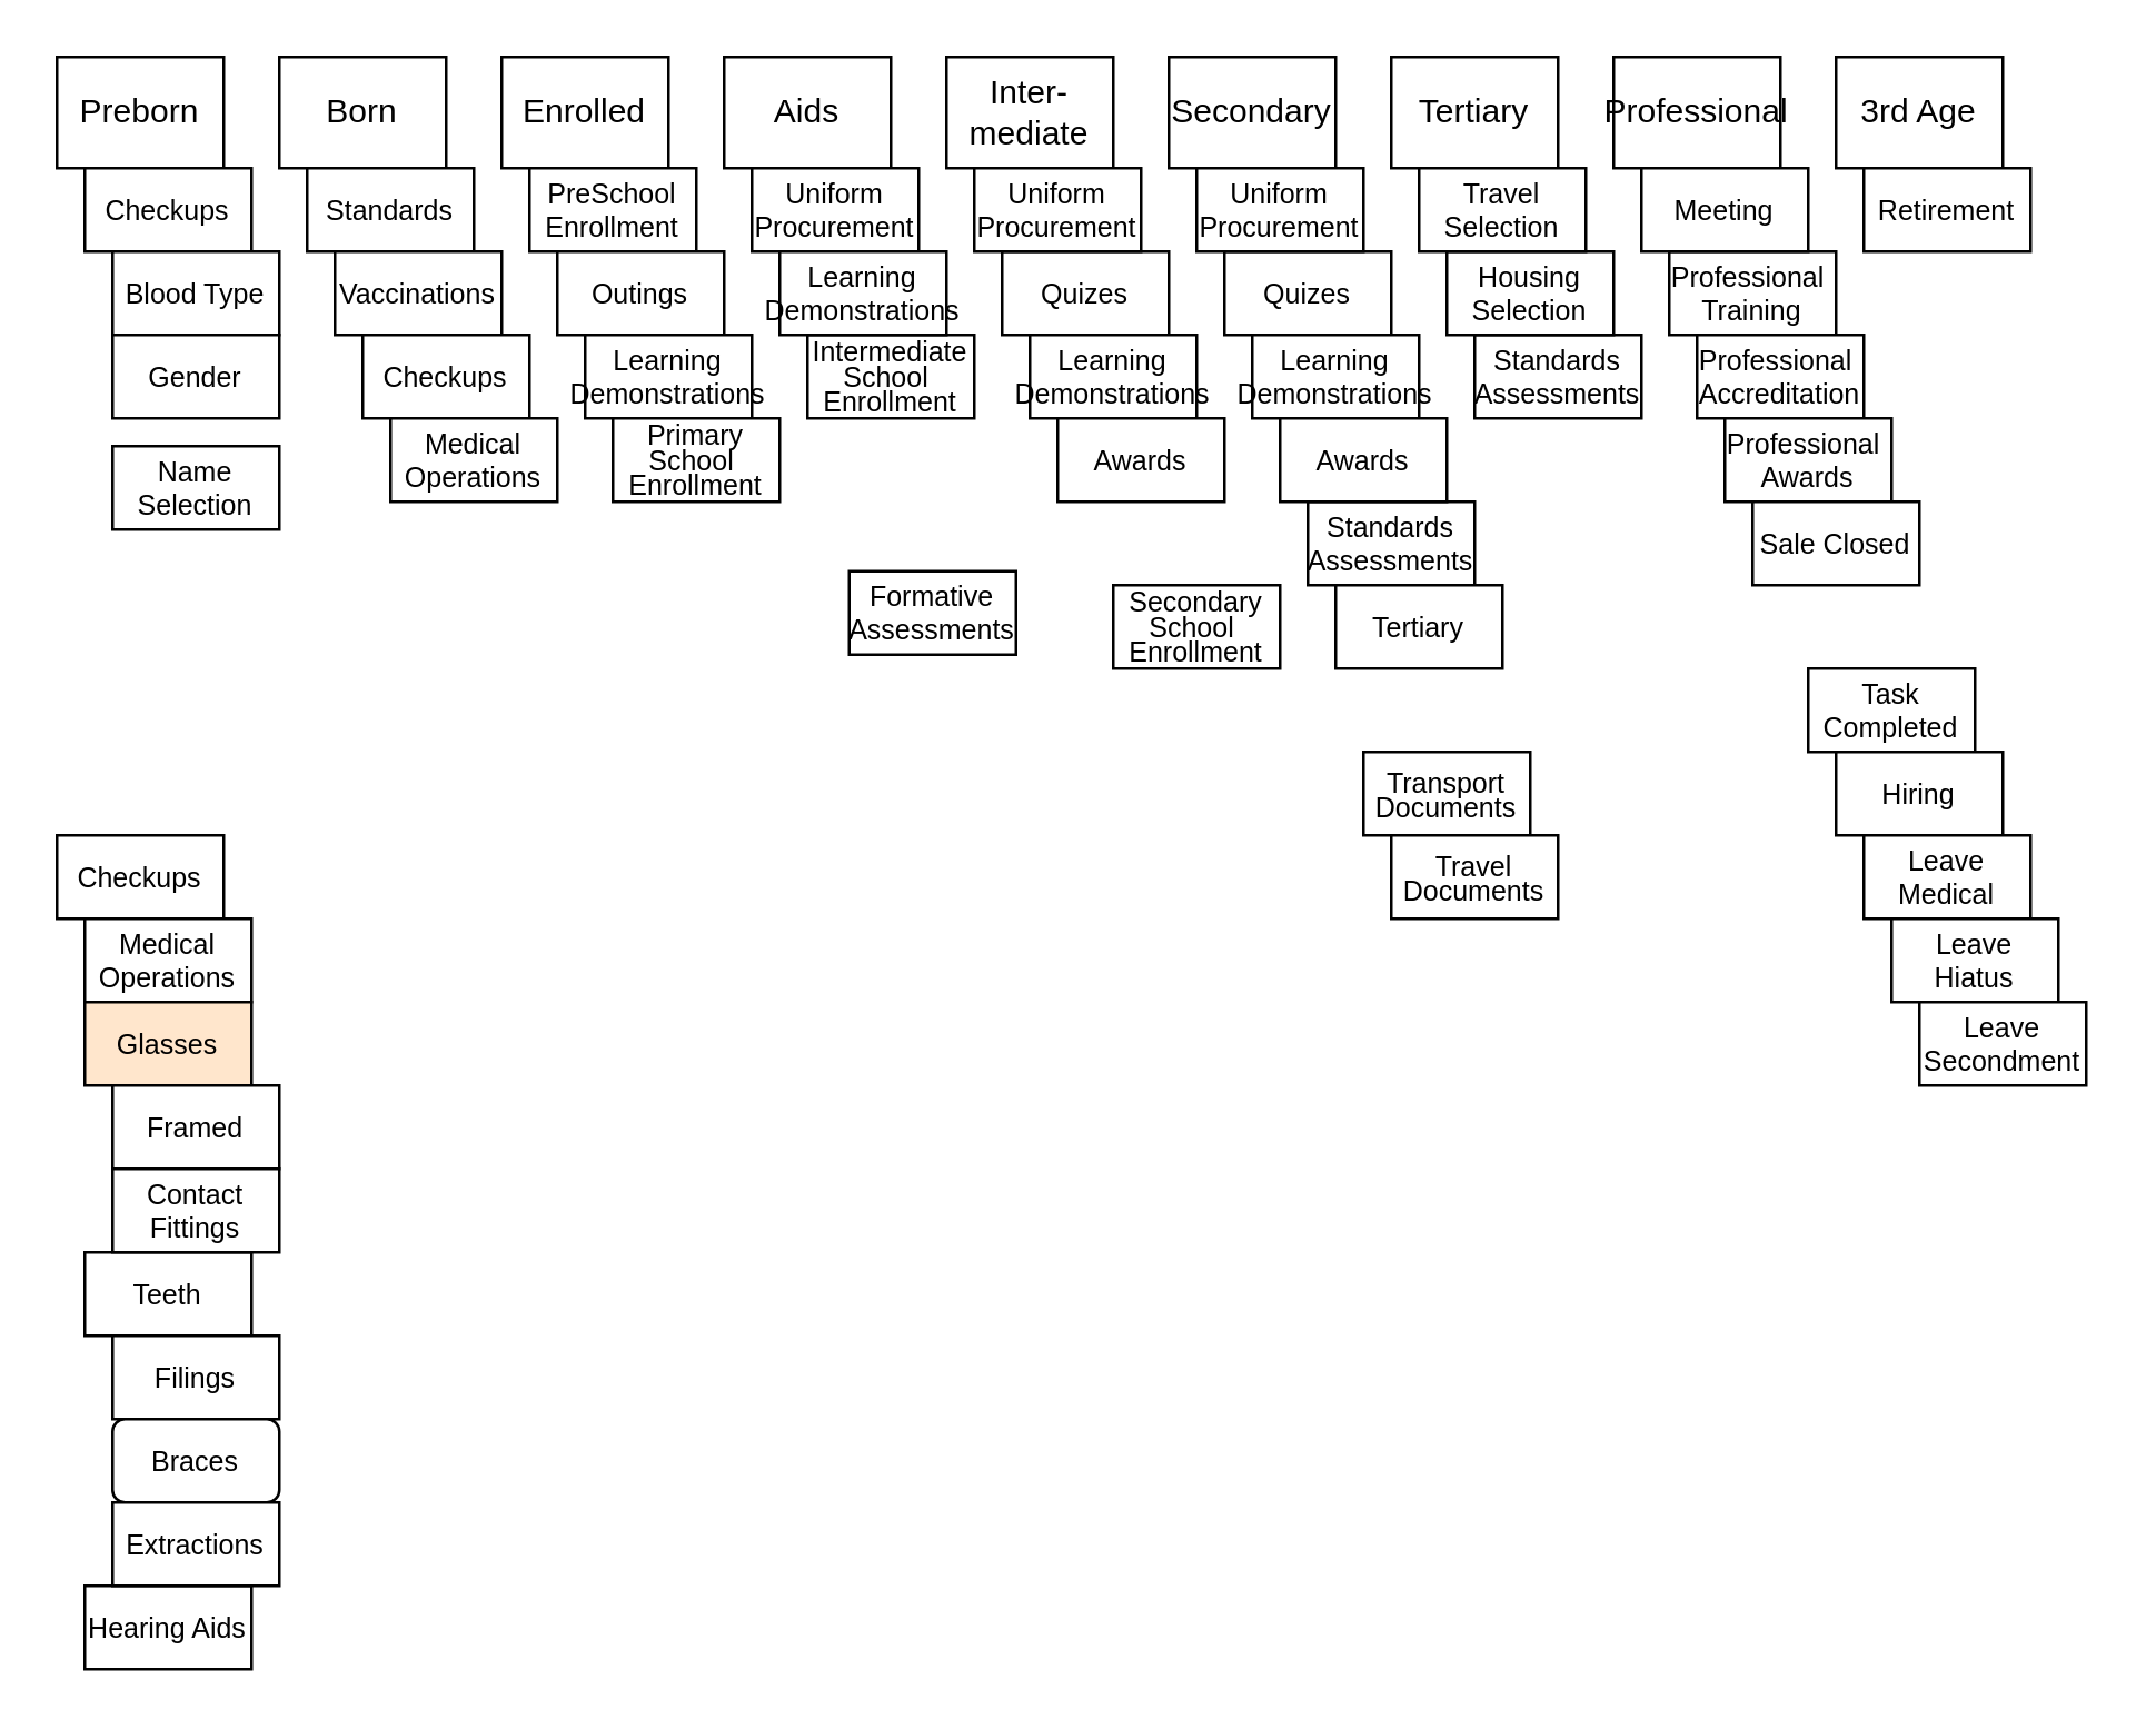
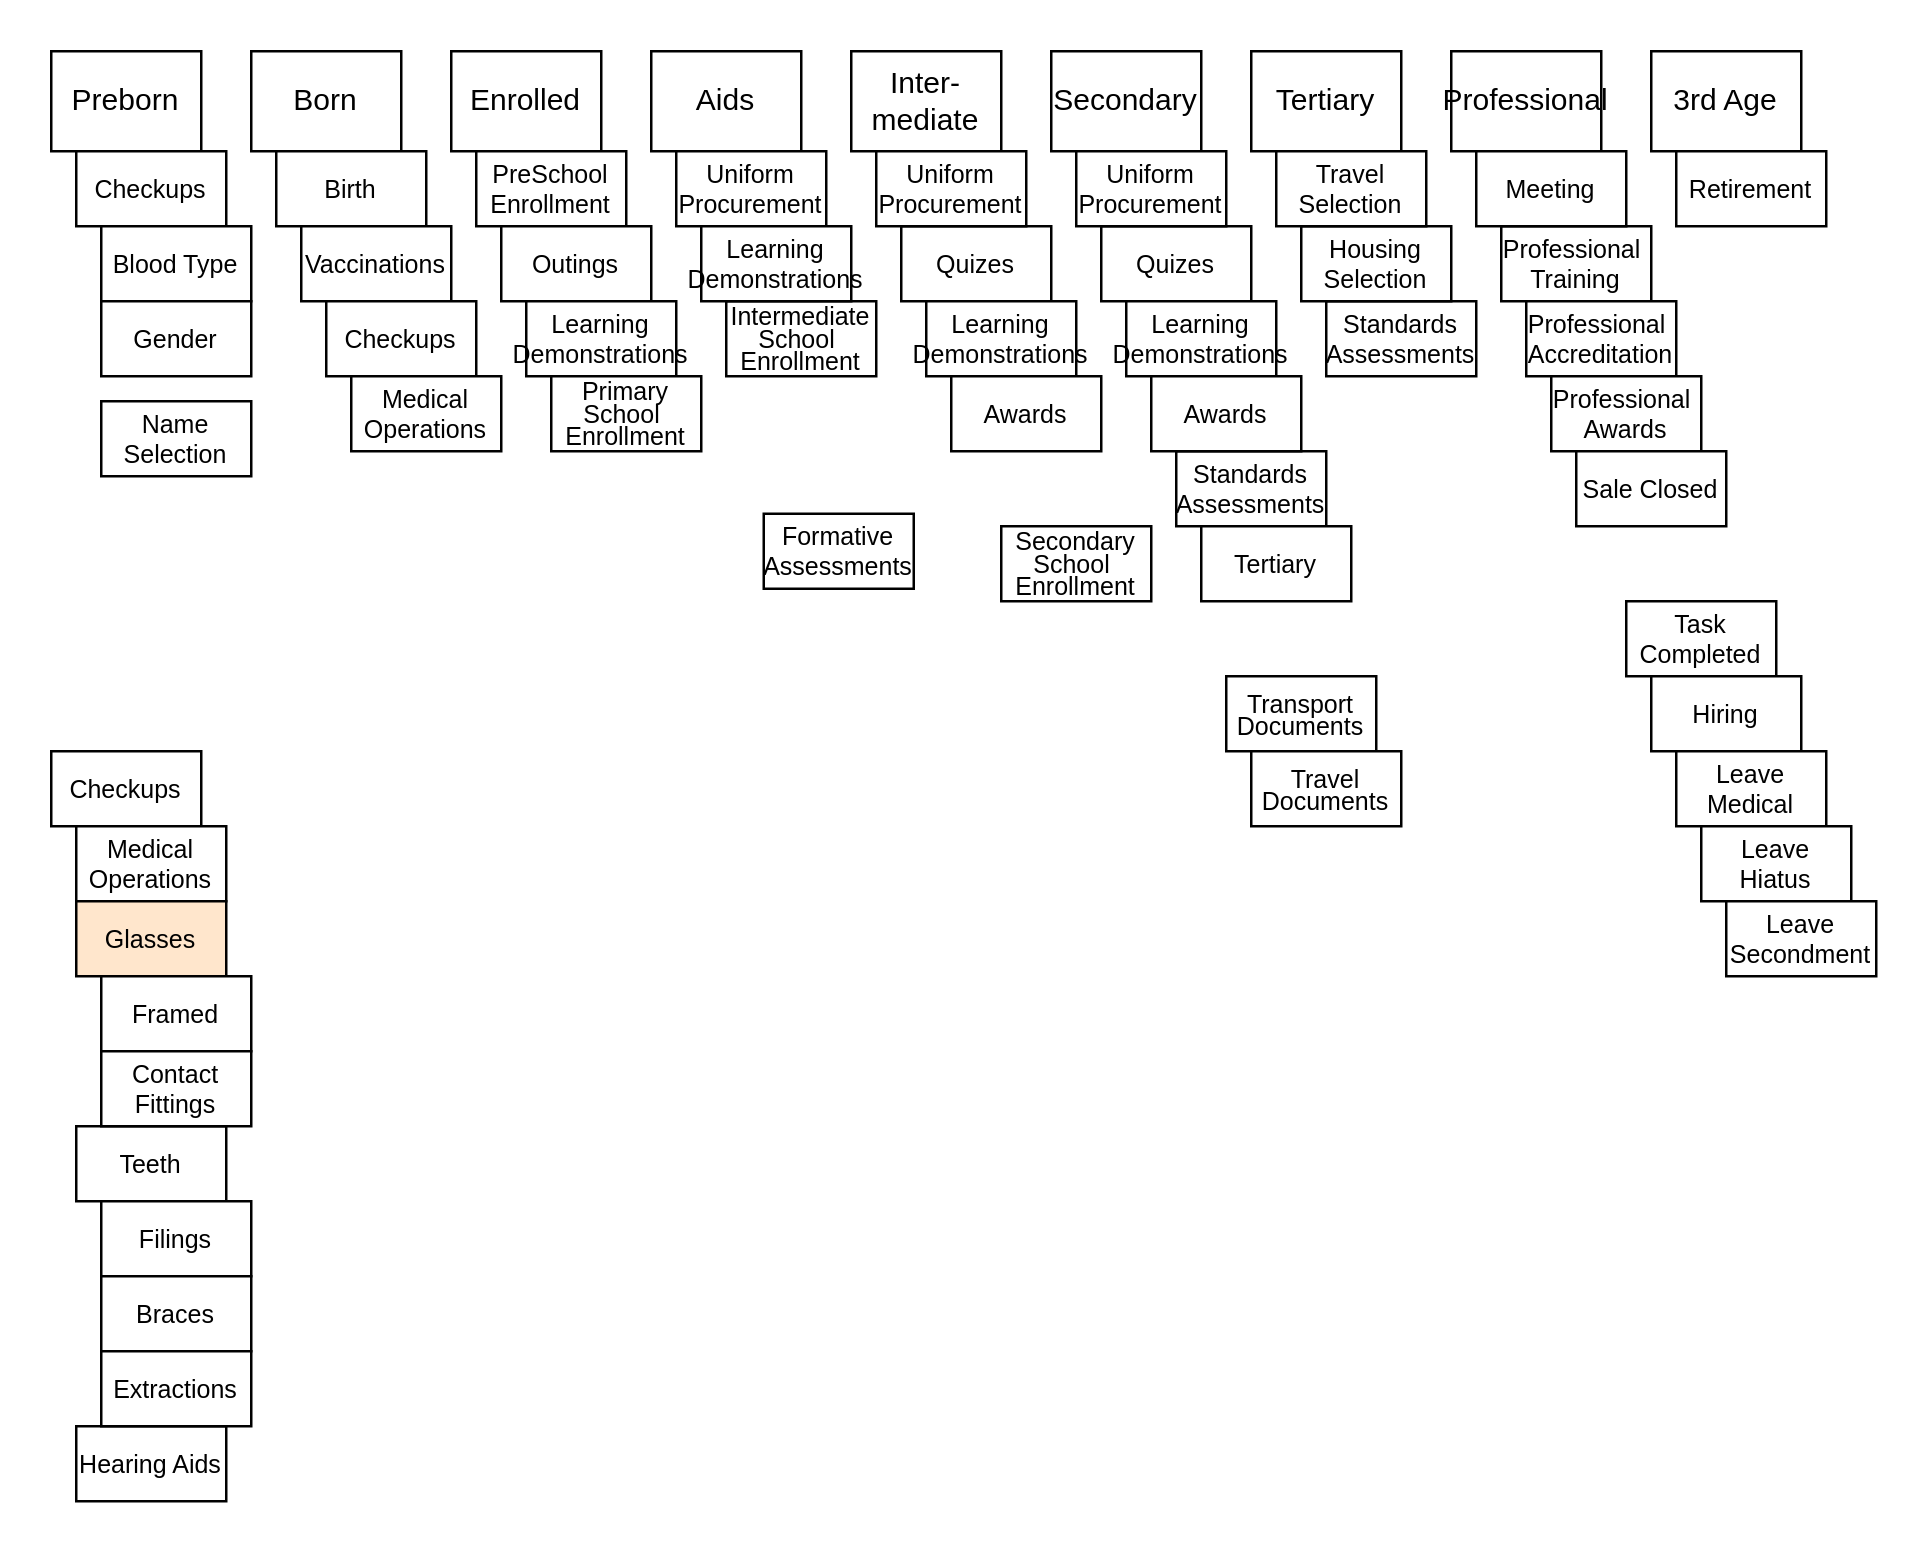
  <mxCell id="0" />
  <mxCell id="1" parent="0" />
  <mxCell id="2" value="Preborn" style="rounded=0;whiteSpace=wrap;html=1;" vertex="1" parent="1"><mxGeometry x="20" y="20" width="60" height="40" as="geometry" /></mxCell>
  <mxCell id="3" value="Born" style="rounded=0;whiteSpace=wrap;html=1;" vertex="1" parent="1"><mxGeometry x="100" y="20" width="60" height="40" as="geometry" /></mxCell>
  <mxCell id="4" value="Enrolled" style="rounded=0;whiteSpace=wrap;html=1;" vertex="1" parent="1"><mxGeometry x="180" y="20" width="60" height="40" as="geometry" /></mxCell>
  <mxCell id="5" value="Aids" style="rounded=0;whiteSpace=wrap;html=1;" vertex="1" parent="1"><mxGeometry x="260" y="20" width="60" height="40" as="geometry" /></mxCell>
  <mxCell id="6" value="Inter-&lt;br&gt;mediate" style="rounded=0;whiteSpace=wrap;html=1;" vertex="1" parent="1"><mxGeometry x="340" y="20" width="60" height="40" as="geometry" /></mxCell>
  <mxCell id="7" value="Secondary" style="rounded=0;whiteSpace=wrap;html=1;" vertex="1" parent="1"><mxGeometry x="420" y="20" width="60" height="40" as="geometry" /></mxCell>
  <mxCell id="8" value="Tertiary" style="rounded=0;whiteSpace=wrap;html=1;" vertex="1" parent="1"><mxGeometry x="500" y="20" width="60" height="40" as="geometry" /></mxCell>
  <mxCell id="9" value="Professional" style="rounded=0;whiteSpace=wrap;html=1;" vertex="1" parent="1"><mxGeometry x="580" y="20" width="60" height="40" as="geometry" /></mxCell>
  <mxCell id="10" value="3rd Age" style="rounded=0;whiteSpace=wrap;html=1;" vertex="1" parent="1"><mxGeometry x="660" y="20" width="60" height="40" as="geometry" /></mxCell>
- <mxCell id="11" value="Standards" style="rounded=0;whiteSpace=wrap;html=1;fontSize=10;" vertex="1" parent="1"><mxGeometry x="110" y="60" width="60" height="30" as="geometry" /></mxCell>
+ <mxCell id="11" value="Birth" style="rounded=0;whiteSpace=wrap;html=1;fontSize=10;" vertex="1" parent="1"><mxGeometry x="110" y="60" width="60" height="30" as="geometry" /></mxCell>
  <mxCell id="12" value="Vaccinations" style="rounded=0;whiteSpace=wrap;html=1;fontSize=10;" vertex="1" parent="1"><mxGeometry x="120" y="90" width="60" height="30" as="geometry" /></mxCell>
  <mxCell id="13" value="Checkups" style="rounded=0;whiteSpace=wrap;html=1;fontSize=10;" vertex="1" parent="1"><mxGeometry x="130" y="120" width="60" height="30" as="geometry" /></mxCell>
  <mxCell id="14" value="PreSchool&lt;br style=&quot;font-size: 10px;&quot;&gt;Enrollment" style="rounded=0;whiteSpace=wrap;html=1;fontSize=10;" vertex="1" parent="1"><mxGeometry x="190" y="60" width="60" height="30" as="geometry" /></mxCell>
  <mxCell id="15" value="Outings" style="rounded=0;whiteSpace=wrap;html=1;fontSize=10;" vertex="1" parent="1"><mxGeometry x="200" y="90" width="60" height="30" as="geometry" /></mxCell>
  <mxCell id="16" value="Learning&lt;br style=&quot;font-size: 10px;&quot;&gt;Demonstrations" style="rounded=0;whiteSpace=wrap;html=1;fontSize=10;" vertex="1" parent="1"><mxGeometry x="210" y="120" width="60" height="30" as="geometry" /></mxCell>
  <mxCell id="17" value="&lt;p style=&quot;line-height: 0.9; font-size: 10px;&quot;&gt;Primary School&amp;nbsp;&lt;br style=&quot;font-size: 10px;&quot;&gt;Enrollment&lt;/p&gt;" style="rounded=0;whiteSpace=wrap;html=1;fontSize=10;" vertex="1" parent="1"><mxGeometry x="220" y="150" width="60" height="30" as="geometry" /></mxCell>
  <mxCell id="18" value="Checkups" style="rounded=0;whiteSpace=wrap;html=1;fontSize=10;" vertex="1" parent="1"><mxGeometry x="30" y="60" width="60" height="30" as="geometry" /></mxCell>
  <mxCell id="19" value="Blood Type" style="rounded=0;whiteSpace=wrap;html=1;fontSize=10;" vertex="1" parent="1"><mxGeometry x="40" y="90" width="60" height="30" as="geometry" /></mxCell>
  <mxCell id="20" value="Medical&lt;br style=&quot;font-size: 10px;&quot;&gt;Operations" style="rounded=0;whiteSpace=wrap;html=1;fontSize=10;" vertex="1" parent="1"><mxGeometry x="140" y="150" width="60" height="30" as="geometry" /></mxCell>
  <mxCell id="21" value="&lt;p style=&quot;line-height: 0.9; font-size: 10px;&quot;&gt;Intermediate School&amp;nbsp;&lt;br style=&quot;font-size: 10px;&quot;&gt;Enrollment&lt;/p&gt;" style="rounded=0;whiteSpace=wrap;html=1;fontSize=10;" vertex="1" parent="1"><mxGeometry x="290" y="120" width="60" height="30" as="geometry" /></mxCell>
  <mxCell id="22" value="&lt;p style=&quot;line-height: 0.9; font-size: 10px;&quot;&gt;Secondary School&amp;nbsp;&lt;br style=&quot;font-size: 10px;&quot;&gt;Enrollment&lt;/p&gt;" style="rounded=0;whiteSpace=wrap;html=1;fontSize=10;" vertex="1" parent="1"><mxGeometry x="400" y="210" width="60" height="30" as="geometry" /></mxCell>
  <mxCell id="23" value="Uniform&lt;br style=&quot;font-size: 10px;&quot;&gt;Procurement" style="rounded=0;whiteSpace=wrap;html=1;fontSize=10;" vertex="1" parent="1"><mxGeometry x="270" y="60" width="60" height="30" as="geometry" /></mxCell>
  <mxCell id="24" value="Learning&lt;br style=&quot;font-size: 10px;&quot;&gt;Demonstrations" style="rounded=0;whiteSpace=wrap;html=1;fontSize=10;" vertex="1" parent="1"><mxGeometry x="280" y="90" width="60" height="30" as="geometry" /></mxCell>
  <mxCell id="25" value="Checkups" style="rounded=0;whiteSpace=wrap;html=1;fontSize=10;" vertex="1" parent="1"><mxGeometry x="20" y="300" width="60" height="30" as="geometry" /></mxCell>
  <mxCell id="26" value="Medical&lt;br style=&quot;font-size: 10px;&quot;&gt;Operations" style="rounded=0;whiteSpace=wrap;html=1;fontSize=10;" vertex="1" parent="1"><mxGeometry x="30" y="330" width="60" height="30" as="geometry" /></mxCell>
  <mxCell id="27" value="Glasses" style="rounded=0;whiteSpace=wrap;html=1;fontSize=10;fillColor=#ffe6cc;" vertex="1" parent="1"><mxGeometry x="30" y="360" width="60" height="30" as="geometry" /></mxCell>
  <mxCell id="28" value="Teeth" style="rounded=0;whiteSpace=wrap;html=1;fontSize=10;" vertex="1" parent="1"><mxGeometry x="30" y="450" width="60" height="30" as="geometry" /></mxCell>
  <mxCell id="29" value="Quizes" style="rounded=0;whiteSpace=wrap;html=1;fontSize=10;" vertex="1" parent="1"><mxGeometry x="440" y="90" width="60" height="30" as="geometry" /></mxCell>
  <mxCell id="30" value="Standards Assessments" style="rounded=0;whiteSpace=wrap;html=1;fontSize=10;" vertex="1" parent="1"><mxGeometry x="470" y="180" width="60" height="30" as="geometry" /></mxCell>
  <mxCell id="31" value="Learning Demonstrations" style="rounded=0;whiteSpace=wrap;html=1;fontSize=10;" vertex="1" parent="1"><mxGeometry x="450" y="120" width="60" height="30" as="geometry" /></mxCell>
  <mxCell id="32" value="Awards" style="rounded=0;whiteSpace=wrap;html=1;fontSize=10;" vertex="1" parent="1"><mxGeometry x="460" y="150" width="60" height="30" as="geometry" /></mxCell>
  <mxCell id="33" value="Uniform Procurement" style="rounded=0;whiteSpace=wrap;html=1;fontSize=10;" vertex="1" parent="1"><mxGeometry x="430" y="60" width="60" height="30" as="geometry" /></mxCell>
  <mxCell id="34" value="Quizes" style="rounded=0;whiteSpace=wrap;html=1;fontSize=10;" vertex="1" parent="1"><mxGeometry x="360" y="90" width="60" height="30" as="geometry" /></mxCell>
  <mxCell id="35" value="Formative&lt;br&gt;Assessments" style="rounded=0;whiteSpace=wrap;html=1;fontSize=10;" vertex="1" parent="1"><mxGeometry x="305" y="205" width="60" height="30" as="geometry" /></mxCell>
  <mxCell id="36" value="Learning Demonstrations" style="rounded=0;whiteSpace=wrap;html=1;fontSize=10;" vertex="1" parent="1"><mxGeometry x="370" y="120" width="60" height="30" as="geometry" /></mxCell>
  <mxCell id="37" value="Awards" style="rounded=0;whiteSpace=wrap;html=1;fontSize=10;" vertex="1" parent="1"><mxGeometry x="380" y="150" width="60" height="30" as="geometry" /></mxCell>
  <mxCell id="38" value="Uniform Procurement" style="rounded=0;whiteSpace=wrap;html=1;fontSize=10;" vertex="1" parent="1"><mxGeometry x="350" y="60" width="60" height="30" as="geometry" /></mxCell>
  <mxCell id="39" value="&lt;p style=&quot;line-height: 0.9 ; font-size: 10px&quot;&gt;Tertiary&lt;/p&gt;" style="rounded=0;whiteSpace=wrap;html=1;fontSize=10;" vertex="1" parent="1"><mxGeometry x="480" y="210" width="60" height="30" as="geometry" /></mxCell>
  <mxCell id="40" value="Standards Assessments" style="rounded=0;whiteSpace=wrap;html=1;fontSize=10;" vertex="1" parent="1"><mxGeometry x="530" y="120" width="60" height="30" as="geometry" /></mxCell>
  <mxCell id="41" value="Housing&lt;br&gt;Selection" style="rounded=0;whiteSpace=wrap;html=1;fontSize=10;" vertex="1" parent="1"><mxGeometry x="520" y="90" width="60" height="30" as="geometry" /></mxCell>
  <mxCell id="42" value="Travel Selection" style="rounded=0;whiteSpace=wrap;html=1;fontSize=10;" vertex="1" parent="1"><mxGeometry x="510" y="60" width="60" height="30" as="geometry" /></mxCell>
  <mxCell id="43" value="Retirement" style="rounded=0;whiteSpace=wrap;html=1;fontSize=10;" vertex="1" parent="1"><mxGeometry x="670" y="60" width="60" height="30" as="geometry" /></mxCell>
  <mxCell id="44" value="Professional&amp;nbsp;&lt;br&gt;Training" style="rounded=0;whiteSpace=wrap;html=1;fontSize=10;" vertex="1" parent="1"><mxGeometry x="600" y="90" width="60" height="30" as="geometry" /></mxCell>
  <mxCell id="45" value="Professional&amp;nbsp;&lt;br&gt;Accreditation" style="rounded=0;whiteSpace=wrap;html=1;fontSize=10;" vertex="1" parent="1"><mxGeometry x="610" y="120" width="60" height="30" as="geometry" /></mxCell>
  <mxCell id="46" value="Professional&amp;nbsp;&lt;br&gt;Awards" style="rounded=0;whiteSpace=wrap;html=1;fontSize=10;" vertex="1" parent="1"><mxGeometry x="620" y="150" width="60" height="30" as="geometry" /></mxCell>
  <mxCell id="47" value="Sale Closed" style="rounded=0;whiteSpace=wrap;html=1;fontSize=10;" vertex="1" parent="1"><mxGeometry x="630" y="180" width="60" height="30" as="geometry" /></mxCell>
  <mxCell id="48" value="Task Completed" style="rounded=0;whiteSpace=wrap;html=1;fontSize=10;" vertex="1" parent="1"><mxGeometry x="650" y="240" width="60" height="30" as="geometry" /></mxCell>
  <mxCell id="49" value="Meeting" style="rounded=0;whiteSpace=wrap;html=1;fontSize=10;" vertex="1" parent="1"><mxGeometry x="590" y="60" width="60" height="30" as="geometry" /></mxCell>
  <mxCell id="50" value="Hiring" style="rounded=0;whiteSpace=wrap;html=1;fontSize=10;" vertex="1" parent="1"><mxGeometry x="660" y="270" width="60" height="30" as="geometry" /></mxCell>
  <mxCell id="51" value="Leave&lt;br&gt;Medical" style="rounded=0;whiteSpace=wrap;html=1;fontSize=10;" vertex="1" parent="1"><mxGeometry x="670" y="300" width="60" height="30" as="geometry" /></mxCell>
  <mxCell id="52" value="Leave Hiatus" style="rounded=0;whiteSpace=wrap;html=1;fontSize=10;" vertex="1" parent="1"><mxGeometry x="680" y="330" width="60" height="30" as="geometry" /></mxCell>
  <mxCell id="53" value="Leave Secondment" style="rounded=0;whiteSpace=wrap;html=1;fontSize=10;" vertex="1" parent="1"><mxGeometry x="690" y="360" width="60" height="30" as="geometry" /></mxCell>
  <mxCell id="54" value="&lt;p style=&quot;line-height: 0.9 ; font-size: 10px&quot;&gt;Transport&lt;br&gt;Documents&lt;/p&gt;" style="rounded=0;whiteSpace=wrap;html=1;fontSize=10;" vertex="1" parent="1"><mxGeometry x="490" y="270" width="60" height="30" as="geometry" /></mxCell>
  <mxCell id="55" value="&lt;p style=&quot;line-height: 0.9 ; font-size: 10px&quot;&gt;Travel&lt;br&gt;Documents&lt;/p&gt;" style="rounded=0;whiteSpace=wrap;html=1;fontSize=10;" vertex="1" parent="1"><mxGeometry x="500" y="300" width="60" height="30" as="geometry" /></mxCell>
  <mxCell id="56" value="Hearing Aids" style="rounded=0;whiteSpace=wrap;html=1;fontSize=10;" vertex="1" parent="1"><mxGeometry x="30" y="570" width="60" height="30" as="geometry" /></mxCell>
  <mxCell id="57" value="Filings" style="rounded=0;whiteSpace=wrap;html=1;fontSize=10;" vertex="1" parent="1"><mxGeometry x="40" y="480" width="60" height="30" as="geometry" /></mxCell>
- <mxCell id="58" value="Braces" style="whiteSpace=wrap;html=1;fontSize=10;rounded=1;" vertex="1" parent="1"><mxGeometry x="40" y="510" width="60" height="30" as="geometry" /></mxCell>
+ <mxCell id="58" value="Braces" style="rounded=0;whiteSpace=wrap;html=1;fontSize=10;" vertex="1" parent="1"><mxGeometry x="40" y="510" width="60" height="30" as="geometry" /></mxCell>
  <mxCell id="59" value="Extractions" style="rounded=0;whiteSpace=wrap;html=1;fontSize=10;" vertex="1" parent="1"><mxGeometry x="40" y="540" width="60" height="30" as="geometry" /></mxCell>
  <mxCell id="60" value="Framed" style="rounded=0;whiteSpace=wrap;html=1;fontSize=10;" vertex="1" parent="1"><mxGeometry x="40" y="390" width="60" height="30" as="geometry" /></mxCell>
  <mxCell id="61" value="Contact Fittings" style="rounded=0;whiteSpace=wrap;html=1;fontSize=10;" vertex="1" parent="1"><mxGeometry x="40" y="420" width="60" height="30" as="geometry" /></mxCell>
  <mxCell id="62" value="Name Selection" style="rounded=0;whiteSpace=wrap;html=1;fontSize=10;" vertex="1" parent="1"><mxGeometry x="40" y="160" width="60" height="30" as="geometry" /></mxCell>
  <mxCell id="63" value="Gender" style="rounded=0;whiteSpace=wrap;html=1;fontSize=10;" vertex="1" parent="1"><mxGeometry x="40" y="120" width="60" height="30" as="geometry" /></mxCell>
